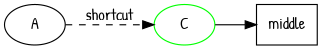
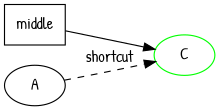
  digraph {
    fontname="Patrick Hand"
    rankdir=LR
    node [fontname="Patrick Hand" shape=ellipse]
    edge [fontname="Patrick Hand"]
    n1 [label=middle shape=box]
    C [color=green]
    A
-   C -> n1
+   n1 -> C
    A -> C [label=shortcut style=dashed]
  }
